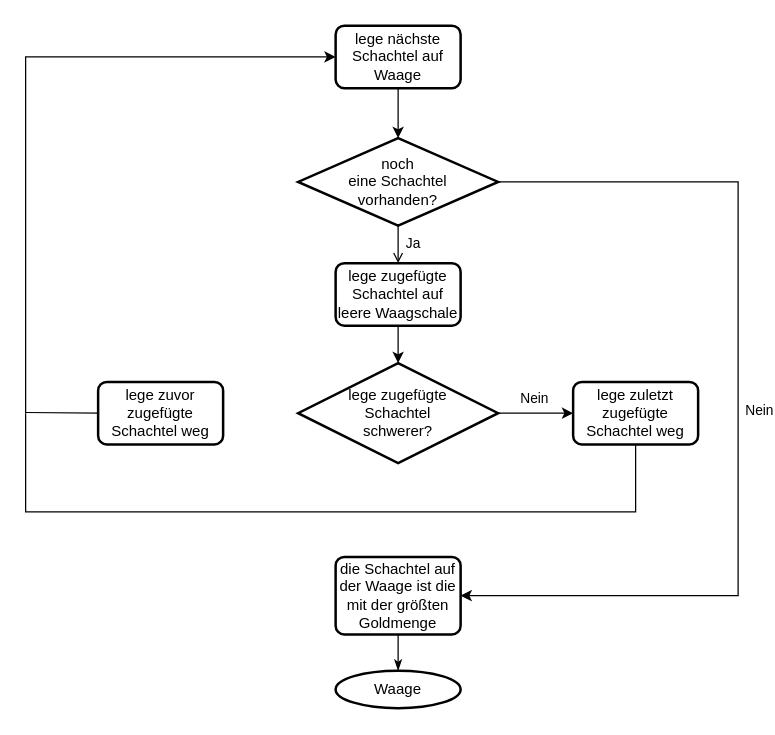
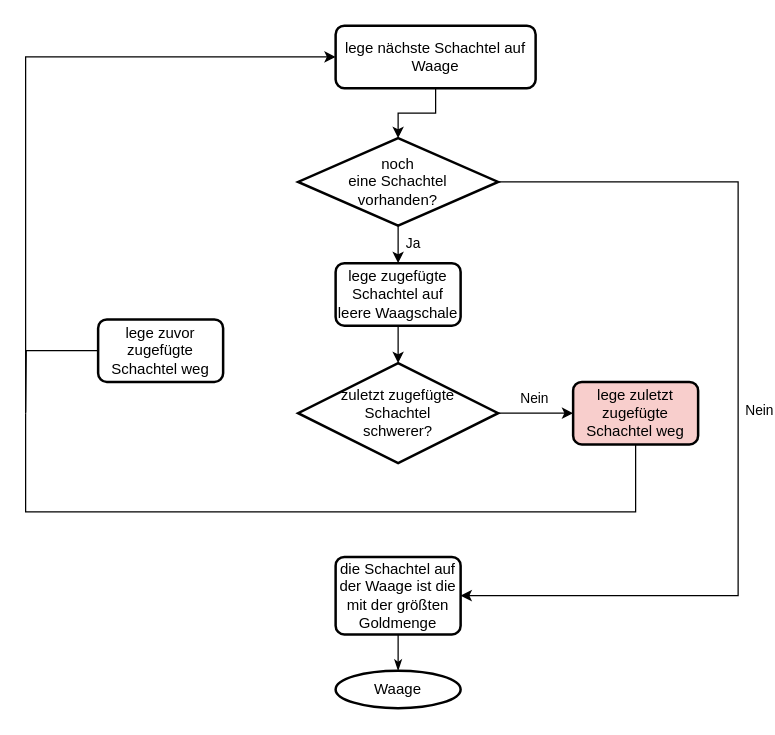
  <mxCell id="0" />
  <mxCell id="1" parent="0" />
  <mxCell id="2" style="edgeStyle=orthogonalEdgeStyle;rounded=0;orthogonalLoop=1;jettySize=auto;html=1;exitX=0.5;exitY=1;exitDx=0;exitDy=0;entryX=0.5;entryY=0;entryDx=0;entryDy=0;entryPerimeter=0;fontColor=#000000;" edge="1" parent="1" source="3" target="5"><mxGeometry relative="1" as="geometry" /></mxCell>
- <mxCell id="3" value="lege nächste Schachtel auf Waage" style="rounded=1;whiteSpace=wrap;html=1;absoluteArcSize=1;arcSize=14;strokeWidth=2;fontColor=#000000;" vertex="1" parent="1"><mxGeometry x="268" y="20" width="100" height="50" as="geometry" /></mxCell>
- <mxCell id="4" value="Ja&lt;br&gt;" style="edgeStyle=orthogonalEdgeStyle;rounded=0;orthogonalLoop=1;jettySize=auto;html=1;exitX=0.5;exitY=1;exitDx=0;exitDy=0;exitPerimeter=0;entryX=0.5;entryY=0;entryDx=0;entryDy=0;fontColor=#000000;endArrow=open;" edge="1" parent="1" source="5" target="7"><mxGeometry x="-0.067" y="12" relative="1" as="geometry"><mxPoint as="offset" /></mxGeometry></mxCell>
+ <mxCell id="3" value="lege nächste Schachtel auf Waage" style="rounded=1;whiteSpace=wrap;html=1;absoluteArcSize=1;arcSize=14;strokeWidth=2;fontColor=#000000;" vertex="1" parent="1"><mxGeometry x="268" y="20" width="160" height="50" as="geometry" /></mxCell>
+ <mxCell id="4" value="Ja&lt;br&gt;" style="edgeStyle=orthogonalEdgeStyle;rounded=0;orthogonalLoop=1;jettySize=auto;html=1;exitX=0.5;exitY=1;exitDx=0;exitDy=0;exitPerimeter=0;entryX=0.5;entryY=0;entryDx=0;entryDy=0;fontColor=#000000;" edge="1" parent="1" source="5" target="7"><mxGeometry x="-0.067" y="12" relative="1" as="geometry"><mxPoint as="offset" /></mxGeometry></mxCell>
  <mxCell id="5" value="noch &lt;br&gt;eine Schachtel &lt;br&gt;vorhanden?" style="strokeWidth=2;html=1;shape=mxgraph.flowchart.decision;whiteSpace=wrap;fontColor=#000000;" vertex="1" parent="1"><mxGeometry x="238" y="110" width="160" height="70" as="geometry" /></mxCell>
  <mxCell id="6" style="edgeStyle=orthogonalEdgeStyle;rounded=0;orthogonalLoop=1;jettySize=auto;html=1;exitX=0.5;exitY=1;exitDx=0;exitDy=0;entryX=0.5;entryY=0;entryDx=0;entryDy=0;entryPerimeter=0;fontColor=#000000;" edge="1" parent="1" source="7" target="9"><mxGeometry relative="1" as="geometry" /></mxCell>
  <mxCell id="7" value="lege zugefügte Schachtel auf leere Waagschale" style="rounded=1;whiteSpace=wrap;html=1;absoluteArcSize=1;arcSize=14;strokeWidth=2;fontColor=#000000;" vertex="1" parent="1"><mxGeometry x="268" y="210" width="100" height="50" as="geometry" /></mxCell>
  <mxCell id="8" value="Nein" style="edgeStyle=orthogonalEdgeStyle;rounded=0;orthogonalLoop=1;jettySize=auto;html=1;exitX=1;exitY=0.5;exitDx=0;exitDy=0;exitPerimeter=0;entryX=0;entryY=0.5;entryDx=0;entryDy=0;fontColor=#000000;" edge="1" parent="1" source="9" target="13"><mxGeometry x="-0.033" y="12" relative="1" as="geometry"><mxPoint as="offset" /></mxGeometry></mxCell>
- <mxCell id="9" value="lege zugefügte&lt;br&gt;Schachtel&lt;br&gt;schwerer?" style="strokeWidth=2;html=1;shape=mxgraph.flowchart.decision;whiteSpace=wrap;fontColor=#000000;" vertex="1" parent="1"><mxGeometry x="238" y="290" width="160" height="80" as="geometry" /></mxCell>
+ <mxCell id="9" value="zuletzt zugefügte&lt;br&gt;Schachtel&lt;br&gt;schwerer?" style="strokeWidth=2;html=1;shape=mxgraph.flowchart.decision;whiteSpace=wrap;fontColor=#000000;" vertex="1" parent="1"><mxGeometry x="238" y="290" width="160" height="80" as="geometry" /></mxCell>
  <mxCell id="10" style="edgeStyle=orthogonalEdgeStyle;rounded=0;orthogonalLoop=1;jettySize=auto;html=1;exitX=0;exitY=0.5;exitDx=0;exitDy=0;entryX=1;entryY=0.5;entryDx=0;entryDy=0;fontColor=#000000;endArrow=none;endFill=0;" edge="1" parent="1" source="11"><mxGeometry relative="1" as="geometry"><mxPoint x="20" y="329.5" as="targetPoint" /></mxGeometry></mxCell>
- <mxCell id="11" value="lege zuvor zugefügte Schachtel weg" style="rounded=1;whiteSpace=wrap;html=1;absoluteArcSize=1;arcSize=14;strokeWidth=2;fontColor=#000000;" vertex="1" parent="1"><mxGeometry x="78" y="305" width="100" height="50" as="geometry" /></mxCell>
+ <mxCell id="11" value="lege zuvor zugefügte Schachtel weg" style="rounded=1;whiteSpace=wrap;html=1;absoluteArcSize=1;arcSize=14;strokeWidth=2;fontColor=#000000;" vertex="1" parent="1"><mxGeometry x="78" y="255" width="100" height="50" as="geometry" /></mxCell>
  <mxCell id="12" style="edgeStyle=orthogonalEdgeStyle;rounded=0;orthogonalLoop=1;jettySize=auto;html=1;exitX=0.5;exitY=1;exitDx=0;exitDy=0;fontColor=#000000;endArrow=none;endFill=0;" edge="1" parent="1" source="13"><mxGeometry relative="1" as="geometry"><mxPoint x="20" y="330" as="targetPoint" /><Array as="points"><mxPoint x="508" y="409" /><mxPoint x="20" y="409" /></Array></mxGeometry></mxCell>
- <mxCell id="13" value="lege zuletzt zugefügte Schachtel weg" style="rounded=1;whiteSpace=wrap;html=1;absoluteArcSize=1;arcSize=14;strokeWidth=2;fontColor=#000000;" vertex="1" parent="1"><mxGeometry x="458" y="305" width="100" height="50" as="geometry" /></mxCell>
+ <mxCell id="13" value="lege zuletzt zugefügte Schachtel weg" style="rounded=1;whiteSpace=wrap;html=1;absoluteArcSize=1;arcSize=14;strokeWidth=2;fontColor=#000000;fillColor=#f8cecc;" vertex="1" parent="1"><mxGeometry x="458" y="305" width="100" height="50" as="geometry" /></mxCell>
  <mxCell id="14" style="edgeStyle=orthogonalEdgeStyle;rounded=0;orthogonalLoop=1;jettySize=auto;html=1;entryX=0;entryY=0.5;entryDx=0;entryDy=0;fontColor=#000000;" edge="1" parent="1" target="3"><mxGeometry relative="1" as="geometry"><mxPoint x="20" y="330" as="sourcePoint" /><Array as="points"><mxPoint x="20" y="45" /></Array></mxGeometry></mxCell>
  <mxCell id="15" style="edgeStyle=orthogonalEdgeStyle;rounded=0;orthogonalLoop=1;jettySize=auto;html=1;exitX=0.5;exitY=1;exitDx=0;exitDy=0;entryX=0.5;entryY=0;entryDx=0;entryDy=0;entryPerimeter=0;fontColor=#000000;endArrow=classicThin;endFill=1;" edge="1" parent="1" source="16" target="18"><mxGeometry relative="1" as="geometry" /></mxCell>
  <mxCell id="16" value="die Schachtel auf der Waage ist die mit der größten Goldmenge" style="rounded=1;whiteSpace=wrap;html=1;absoluteArcSize=1;arcSize=14;strokeWidth=2;fontColor=#000000;" vertex="1" parent="1"><mxGeometry x="268" y="445" width="100" height="62" as="geometry" /></mxCell>
  <mxCell id="17" value="Nein" style="edgeStyle=orthogonalEdgeStyle;rounded=0;orthogonalLoop=1;jettySize=auto;html=1;exitX=1;exitY=0.5;exitDx=0;exitDy=0;exitPerimeter=0;entryX=1;entryY=0.5;entryDx=0;entryDy=0;fontColor=#000000;" edge="1" parent="1" source="5" target="16"><mxGeometry x="0.007" y="17" relative="1" as="geometry"><mxPoint x="408" y="340" as="sourcePoint" /><mxPoint x="468" y="340" as="targetPoint" /><mxPoint as="offset" /><Array as="points"><mxPoint x="590" y="145" /><mxPoint x="590" y="476" /></Array></mxGeometry></mxCell>
  <mxCell id="18" value="Waage" style="strokeWidth=2;html=1;shape=mxgraph.flowchart.start_1;whiteSpace=wrap;fontColor=#000000;" vertex="1" parent="1"><mxGeometry x="268" y="536" width="100" height="30" as="geometry" /></mxCell>
